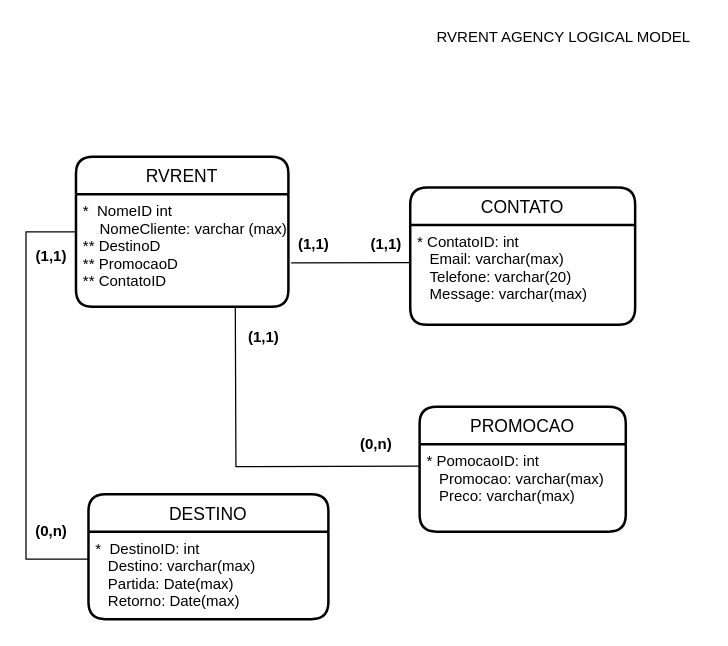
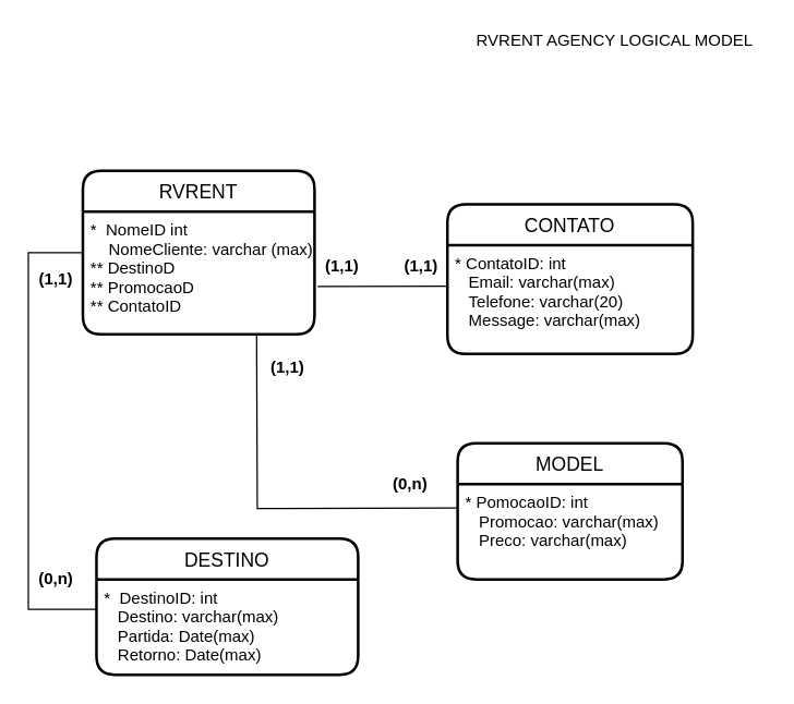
  <mxCell id="0" />
  <mxCell id="1" parent="0" />
- <mxCell id="2" value="PROMOCAO" style="swimlane;childLayout=stackLayout;horizontal=1;startSize=30;horizontalStack=0;rounded=1;fontSize=14;fontStyle=0;strokeWidth=2;resizeParent=0;resizeLast=1;shadow=0;dashed=0;align=center;" parent="1" vertex="1"><mxGeometry x="335" y="325" width="165" height="100" as="geometry" /></mxCell>
+ <mxCell id="2" value="MODEL" style="swimlane;childLayout=stackLayout;horizontal=1;startSize=30;horizontalStack=0;rounded=1;fontSize=14;fontStyle=0;strokeWidth=2;resizeParent=0;resizeLast=1;shadow=0;dashed=0;align=center;" parent="1" vertex="1"><mxGeometry x="335" y="325" width="165" height="100" as="geometry" /></mxCell>
  <mxCell id="3" value="* PomocaoID: int&#10;   Promocao: varchar(max)&#10;   Preco: varchar(max)" style="align=left;strokeColor=none;fillColor=none;spacingLeft=4;fontSize=12;verticalAlign=top;resizable=0;rotatable=0;part=1;" parent="2" vertex="1"><mxGeometry y="30" width="165" height="70" as="geometry" /></mxCell>
  <mxCell id="4" value="RVRENT" style="swimlane;childLayout=stackLayout;horizontal=1;startSize=30;horizontalStack=0;rounded=1;fontSize=14;fontStyle=0;strokeWidth=2;resizeParent=0;resizeLast=1;shadow=0;dashed=0;align=center;" parent="1" vertex="1"><mxGeometry x="60" y="125" width="170" height="120" as="geometry" /></mxCell>
  <mxCell id="5" value="*  NomeID int&#10;    NomeCliente: varchar (max)&#10;** DestinoD&#10;** PromocaoD&#10;** ContatoID&#10;" style="align=left;strokeColor=none;fillColor=none;spacingLeft=4;fontSize=12;verticalAlign=top;resizable=0;rotatable=0;part=1;" parent="4" vertex="1"><mxGeometry y="30" width="170" height="90" as="geometry" /></mxCell>
  <mxCell id="6" value="DESTINO" style="swimlane;childLayout=stackLayout;horizontal=1;startSize=30;horizontalStack=0;rounded=1;fontSize=14;fontStyle=0;strokeWidth=2;resizeParent=0;resizeLast=1;shadow=0;dashed=0;align=center;" parent="1" vertex="1"><mxGeometry x="70" y="395" width="192" height="100" as="geometry" /></mxCell>
  <mxCell id="7" value="*  DestinoID: int&#10;   Destino: varchar(max)&#10;   Partida: Date(max)&#10;   Retorno: Date(max)" style="align=left;strokeColor=none;fillColor=none;spacingLeft=4;fontSize=12;verticalAlign=top;resizable=0;rotatable=0;part=1;" parent="6" vertex="1"><mxGeometry y="30" width="192" height="70" as="geometry" /></mxCell>
  <mxCell id="8" value="CONTATO" style="swimlane;childLayout=stackLayout;horizontal=1;startSize=30;horizontalStack=0;rounded=1;fontSize=14;fontStyle=0;strokeWidth=2;resizeParent=0;resizeLast=1;shadow=0;dashed=0;align=center;" parent="1" vertex="1"><mxGeometry x="327.5" y="149.5" width="180" height="110" as="geometry" /></mxCell>
  <mxCell id="9" value="* ContatoID: int&#10;   Email: varchar(max)&#10;   Telefone: varchar(20)&#10;   Message: varchar(max)" style="align=left;strokeColor=none;fillColor=none;spacingLeft=4;fontSize=12;verticalAlign=top;resizable=0;rotatable=0;part=1;" parent="8" vertex="1"><mxGeometry y="30" width="180" height="80" as="geometry" /></mxCell>
  <mxCell id="10" style="edgeStyle=orthogonalEdgeStyle;rounded=0;orthogonalLoop=1;jettySize=auto;html=1;exitX=0.5;exitY=1;exitDx=0;exitDy=0;" parent="8" source="9" target="9" edge="1"><mxGeometry relative="1" as="geometry" /></mxCell>
  <mxCell id="11" value="RVRENT AGENCY LOGICAL MODEL" style="text;html=1;align=center;verticalAlign=middle;resizable=0;points=[];autosize=1;strokeColor=none;fillColor=none;" parent="1" vertex="1"><mxGeometry x="340" y="20" width="220" height="20" as="geometry" /></mxCell>
  <mxCell id="12" value="" style="endArrow=none;html=1;rounded=0;exitX=0;exitY=0.5;exitDx=0;exitDy=0;entryX=0;entryY=0.315;entryDx=0;entryDy=0;entryPerimeter=0;" parent="1" source="4" target="7" edge="1"><mxGeometry relative="1" as="geometry"><mxPoint x="121" y="265" as="sourcePoint" /><mxPoint x="121" y="420" as="targetPoint" /><Array as="points"><mxPoint y="185" x="20" /><mxPoint y="447" x="20" /></Array></mxGeometry></mxCell>
  <mxCell id="13" value="" style="endArrow=none;html=1;rounded=0;entryX=0;entryY=0.378;entryDx=0;entryDy=0;entryPerimeter=0;exitX=1.013;exitY=0.609;exitDx=0;exitDy=0;exitPerimeter=0;" parent="1" source="5" target="9" edge="1"><mxGeometry relative="1" as="geometry"><mxPoint x="240" y="195" as="sourcePoint" /><mxPoint x="481" y="195" as="targetPoint" /><Array as="points" /></mxGeometry></mxCell>
  <mxCell id="14" value="&lt;b&gt;(1,1)&lt;/b&gt;" style="text;html=1;align=center;verticalAlign=middle;resizable=0;points=[];autosize=1;strokeColor=none;fillColor=none;strokeWidth=3;" parent="1" vertex="1"><mxGeometry y="195" width="40" height="20" as="geometry" x="20" /></mxCell>
  <mxCell id="15" value="&lt;b&gt;(0,n)&lt;/b&gt;" style="text;html=1;align=center;verticalAlign=middle;resizable=0;points=[];autosize=1;strokeColor=none;fillColor=none;" parent="1" vertex="1"><mxGeometry y="415" width="40" height="20" as="geometry" x="20" /></mxCell>
  <mxCell id="16" value="&lt;b&gt;(0,n)&lt;/b&gt;" style="text;html=1;align=center;verticalAlign=middle;resizable=0;points=[];autosize=1;strokeColor=none;fillColor=none;" parent="1" vertex="1"><mxGeometry x="280" y="345" width="40" height="20" as="geometry" /></mxCell>
  <mxCell id="17" value="" style="endArrow=none;html=1;rounded=0;exitX=0.75;exitY=1;exitDx=0;exitDy=0;entryX=0;entryY=0.25;entryDx=0;entryDy=0;" parent="1" source="5" target="3" edge="1"><mxGeometry relative="1" as="geometry"><mxPoint x="210" y="200" as="sourcePoint" /><mxPoint x="509" y="196.58" as="targetPoint" /><Array as="points"><mxPoint x="188" y="373" /></Array></mxGeometry></mxCell>
  <mxCell id="18" value="&lt;b&gt;(1,1)&lt;/b&gt;" style="text;html=1;align=center;verticalAlign=middle;resizable=0;points=[];autosize=1;strokeColor=none;fillColor=none;strokeWidth=3;" parent="1" vertex="1"><mxGeometry x="190" y="259.5" width="40" height="20" as="geometry" /></mxCell>
  <mxCell id="19" value="&lt;b&gt;(1,1)&lt;/b&gt;" style="text;html=1;align=center;verticalAlign=middle;resizable=0;points=[];autosize=1;strokeColor=none;fillColor=none;strokeWidth=3;" parent="1" vertex="1"><mxGeometry x="230" y="185" width="40" height="20" as="geometry" /></mxCell>
  <mxCell id="20" value="&lt;b&gt;(1,1)&lt;/b&gt;" style="text;html=1;align=center;verticalAlign=middle;resizable=0;points=[];autosize=1;strokeColor=none;fillColor=none;strokeWidth=3;" parent="1" vertex="1"><mxGeometry x="287.5" y="185" width="40" height="20" as="geometry" /></mxCell>
